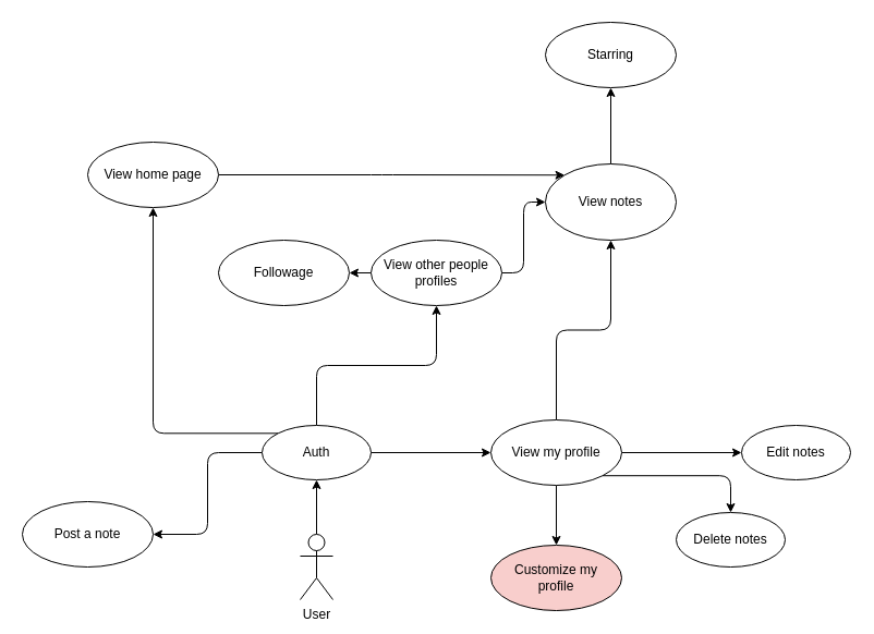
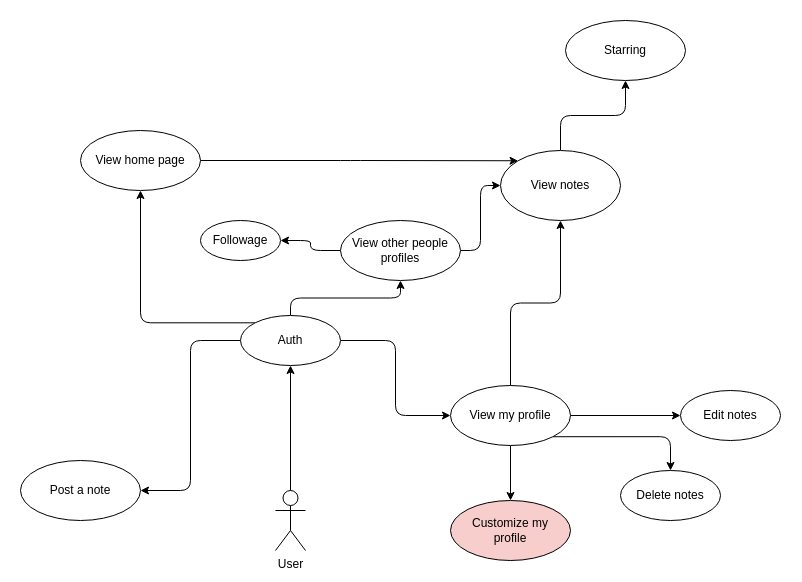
  <mxCell id="0" />
  <mxCell id="1" parent="0" />
  <mxCell id="2" style="edgeStyle=none;html=1;entryX=0.5;entryY=1;entryDx=0;entryDy=0;" edge="1" parent="1" source="3" target="8"><mxGeometry relative="1" as="geometry" /></mxCell>
  <mxCell id="3" value="User" style="shape=umlActor;verticalLabelPosition=bottom;verticalAlign=top;html=1;" vertex="1" parent="1"><mxGeometry x="275" y="490" width="30" height="60" as="geometry" /></mxCell>
  <mxCell id="4" style="edgeStyle=orthogonalEdgeStyle;html=1;entryX=1;entryY=0.5;entryDx=0;entryDy=0;" edge="1" parent="1" source="8" target="9"><mxGeometry relative="1" as="geometry" /></mxCell>
  <mxCell id="5" style="edgeStyle=orthogonalEdgeStyle;html=1;entryX=0;entryY=0.5;entryDx=0;entryDy=0;" edge="1" parent="1" source="8" target="14"><mxGeometry relative="1" as="geometry" /></mxCell>
  <mxCell id="6" style="edgeStyle=orthogonalEdgeStyle;html=1;exitX=0.5;exitY=0;exitDx=0;exitDy=0;entryX=0.5;entryY=1;entryDx=0;entryDy=0;" edge="1" parent="1" source="8" target="18"><mxGeometry relative="1" as="geometry" /></mxCell>
  <mxCell id="7" style="edgeStyle=orthogonalEdgeStyle;html=1;exitX=0;exitY=0;exitDx=0;exitDy=0;entryX=0.5;entryY=1;entryDx=0;entryDy=0;" edge="1" parent="1" source="8" target="24"><mxGeometry relative="1" as="geometry" /></mxCell>
- <mxCell id="8" value="Auth" style="ellipse;whiteSpace=wrap;html=1;" vertex="1" parent="1"><mxGeometry x="240" y="390" width="100" height="50" as="geometry" /></mxCell>
+ <mxCell id="8" value="Auth" style="ellipse;whiteSpace=wrap;html=1;" vertex="1" parent="1"><mxGeometry x="240" y="315" width="100" height="50" as="geometry" /></mxCell>
  <mxCell id="9" value="Post a note" style="ellipse;whiteSpace=wrap;html=1;" vertex="1" parent="1"><mxGeometry x="20" y="460" width="120" height="60" as="geometry" /></mxCell>
  <mxCell id="10" style="edgeStyle=orthogonalEdgeStyle;html=1;entryX=0.5;entryY=0;entryDx=0;entryDy=0;" edge="1" parent="1" source="14" target="15"><mxGeometry relative="1" as="geometry" /></mxCell>
  <mxCell id="11" style="edgeStyle=orthogonalEdgeStyle;html=1;exitX=0.5;exitY=0;exitDx=0;exitDy=0;entryX=0.5;entryY=1;entryDx=0;entryDy=0;" edge="1" parent="1" source="14" target="22"><mxGeometry relative="1" as="geometry" /></mxCell>
  <mxCell id="12" style="edgeStyle=orthogonalEdgeStyle;html=1;exitX=1;exitY=0.5;exitDx=0;exitDy=0;entryX=0;entryY=0.5;entryDx=0;entryDy=0;" edge="1" parent="1" source="14" target="25"><mxGeometry relative="1" as="geometry" /></mxCell>
  <mxCell id="13" style="edgeStyle=orthogonalEdgeStyle;html=1;exitX=1;exitY=1;exitDx=0;exitDy=0;entryX=0.5;entryY=0;entryDx=0;entryDy=0;" edge="1" parent="1" source="14" target="26"><mxGeometry relative="1" as="geometry" /></mxCell>
  <mxCell id="14" value="View my profile" style="ellipse;whiteSpace=wrap;html=1;" vertex="1" parent="1"><mxGeometry x="450" y="385" width="120" height="60" as="geometry" /></mxCell>
  <mxCell id="15" value="Customize my&lt;br&gt;profile" style="ellipse;whiteSpace=wrap;html=1;fillColor=#f8cecc;" vertex="1" parent="1"><mxGeometry x="450" y="500" width="120" height="60" as="geometry" /></mxCell>
  <mxCell id="16" style="edgeStyle=orthogonalEdgeStyle;html=1;exitX=0;exitY=0.5;exitDx=0;exitDy=0;entryX=1;entryY=0.5;entryDx=0;entryDy=0;" edge="1" parent="1" source="18" target="19"><mxGeometry relative="1" as="geometry" /></mxCell>
  <mxCell id="17" style="edgeStyle=orthogonalEdgeStyle;html=1;entryX=0;entryY=0.5;entryDx=0;entryDy=0;" edge="1" parent="1" source="18" target="22"><mxGeometry relative="1" as="geometry" /></mxCell>
  <mxCell id="18" value="View other people&lt;br&gt;profiles" style="ellipse;whiteSpace=wrap;html=1;" vertex="1" parent="1"><mxGeometry x="340" y="220" width="120" height="60" as="geometry" /></mxCell>
- <mxCell id="19" value="Followage" style="ellipse;whiteSpace=wrap;html=1;" vertex="1" parent="1"><mxGeometry x="200" y="220" width="120" height="60" as="geometry" /></mxCell>
- <mxCell id="20" value="Starring" style="ellipse;whiteSpace=wrap;html=1;" vertex="1" parent="1"><mxGeometry x="500" y="20" width="120" height="60" as="geometry" /></mxCell>
+ <mxCell id="19" value="Followage" style="ellipse;whiteSpace=wrap;html=1;" vertex="1" parent="1"><mxGeometry x="200" y="220" width="80" height="40" as="geometry" /></mxCell>
+ <mxCell id="20" value="Starring" style="ellipse;whiteSpace=wrap;html=1;" vertex="1" parent="1"><mxGeometry x="565" y="20" width="120" height="60" as="geometry" /></mxCell>
  <mxCell id="21" style="edgeStyle=orthogonalEdgeStyle;html=1;exitX=0.5;exitY=0;exitDx=0;exitDy=0;entryX=0.5;entryY=1;entryDx=0;entryDy=0;" edge="1" parent="1" source="22" target="20"><mxGeometry relative="1" as="geometry" /></mxCell>
  <mxCell id="22" value="View notes" style="ellipse;whiteSpace=wrap;html=1;" vertex="1" parent="1"><mxGeometry x="500" y="150" width="120" height="70" as="geometry" /></mxCell>
  <mxCell id="23" style="edgeStyle=orthogonalEdgeStyle;html=1;entryX=0;entryY=0;entryDx=0;entryDy=0;" edge="1" parent="1" source="24" target="22"><mxGeometry relative="1" as="geometry" /></mxCell>
  <mxCell id="24" value="View home page" style="ellipse;whiteSpace=wrap;html=1;" vertex="1" parent="1"><mxGeometry x="80" y="130" width="120" height="60" as="geometry" /></mxCell>
  <mxCell id="25" value="Edit notes" style="ellipse;whiteSpace=wrap;html=1;" vertex="1" parent="1"><mxGeometry x="680" y="390" width="100" height="50" as="geometry" /></mxCell>
  <mxCell id="26" value="Delete notes" style="ellipse;whiteSpace=wrap;html=1;" vertex="1" parent="1"><mxGeometry x="620" y="470" width="100" height="50" as="geometry" /></mxCell>
